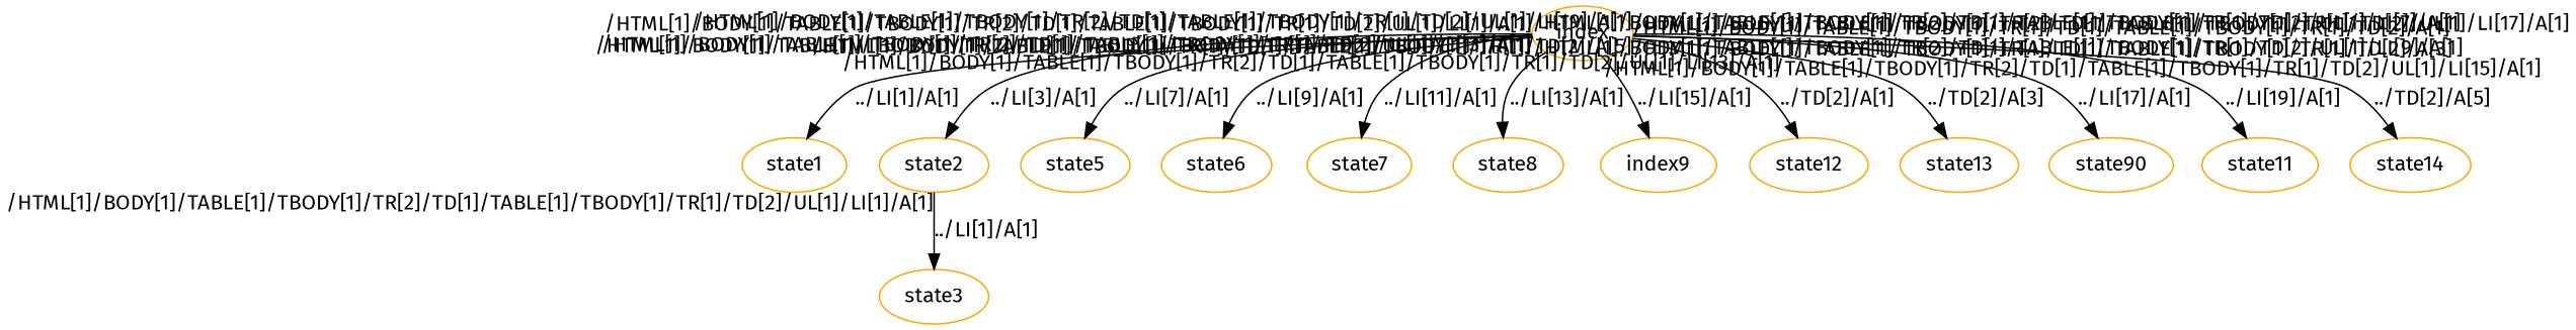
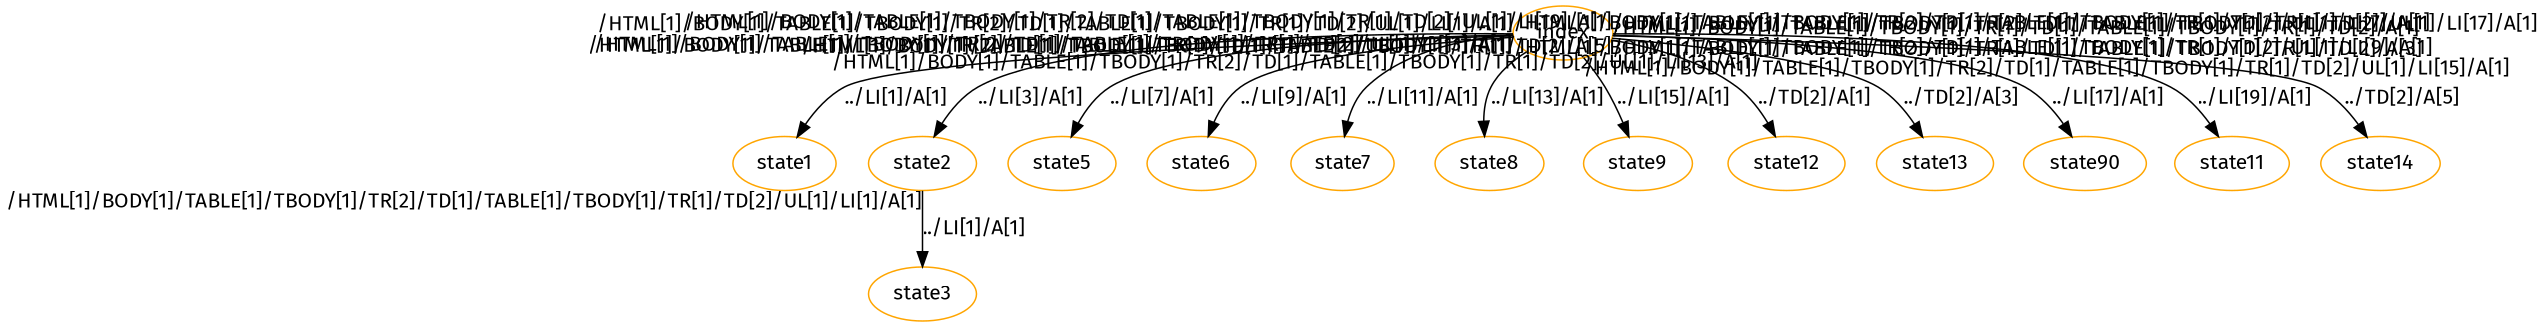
  digraph {
    fontname="Fira Sans"
    node [color=orange fontname="Fira Sans"]
    edge [fontname="Fira Sans" taillabel="/HTML[1]/BODY[1]/TABLE[1]/TBODY[1]/TR[2]/TD[1]/TABLE[1]/TBODY[1]/TR[1]/TD[2]/UL[1]/LI[1]/A[1]"]
    n1 [label=index]
    n2 [label=state1]
    n3 [label=state2]
    n4 [label=state5]
    n5 [label=state6]
    n6 [label=state7]
    n7 [label=state8]
-   n8 [label=index9]
+   n8 [label=state9]
    n9 [label=state12]
    n10 [label=state13]
    n11 [label=state90]
    n12 [label=state11]
    n13 [label=state14]
    n14 [label=state3]
    n1 -> n2 [label="../LI[1]/A[1]"]
    n1 -> n3 [label="../LI[3]/A[1]" taillabel="/HTML[1]/BODY[1]/TABLE[1]/TBODY[1]/TR[2]/TD[1]/TABLE[1]/TBODY[1]/TR[1]/TD[2]/UL[1]/LI[3]/A[1]"]
    n1 -> n4 [label="../LI[7]/A[1]" taillabel="/HTML[1]/BODY[1]/TABLE[1]/TBODY[1]/TR[2]/TD[1]/TABLE[1]/TBODY[1]/TR[1]/TD[2]/UL[1]/LI[7]/A[1]"]
    n1 -> n5 [label="../LI[9]/A[1]" taillabel="/HTML[1]/BODY[1]/TABLE[1]/TBODY[1]/TR[2]/TD[1]/TABLE[1]/TBODY[1]/TR[1]/TD[2]/UL[1]/LI[9]/A[1]"]
    n1 -> n6 [label="../LI[11]/A[1]" taillabel="/HTML[1]/BODY[1]/TABLE[1]/TBODY[1]/TR[2]/TD[1]/TABLE[1]/TBODY[1]/TR[1]/TD[2]/UL[1]/LI[11]/A[1]"]
    n1 -> n7 [label="../LI[13]/A[1]" taillabel="/HTML[1]/BODY[1]/TABLE[1]/TBODY[1]/TR[2]/TD[1]/TABLE[1]/TBODY[1]/TR[1]/TD[2]/UL[1]/LI[13]/A[1]"]
    n1 -> n8 [label="../LI[15]/A[1]" taillabel="/HTML[1]/BODY[1]/TABLE[1]/TBODY[1]/TR[2]/TD[1]/TABLE[1]/TBODY[1]/TR[1]/TD[2]/UL[1]/LI[15]/A[1]"]
    n1 -> n9 [label="../TD[2]/A[1]" taillabel="/HTML[1]/BODY[1]/TABLE[1]/TBODY[1]/TR[1]/TD[1]/TABLE[1]/TBODY[1]/TR[1]/TD[2]/A[1]"]
    n1 -> n10 [label="../TD[2]/A[3]" taillabel="/HTML[1]/BODY[1]/TABLE[1]/TBODY[1]/TR[1]/TD[1]/TABLE[1]/TBODY[1]/TR[1]/TD[2]/A[3]"]
    n1 -> n11 [label="../LI[17]/A[1]" taillabel="/HTML[1]/BODY[1]/TABLE[1]/TBODY[1]/TR[2]/TD[1]/TABLE[1]/TBODY[1]/TR[1]/TD[2]/UL[1]/LI[17]/A[1]"]
    n1 -> n12 [label="../LI[19]/A[1]" taillabel="/HTML[1]/BODY[1]/TABLE[1]/TBODY[1]/TR[2]/TD[1]/TABLE[1]/TBODY[1]/TR[1]/TD[2]/UL[1]/LI[19]/A[1]"]
    n1 -> n13 [label="../TD[2]/A[5]" taillabel="/HTML[1]/BODY[1]/TABLE[1]/TBODY[1]/TR[1]/TD[1]/TABLE[1]/TBODY[1]/TR[1]/TD[2]/A[5]"]
    n3 -> n14 [label="../LI[1]/A[1]"]
  }
